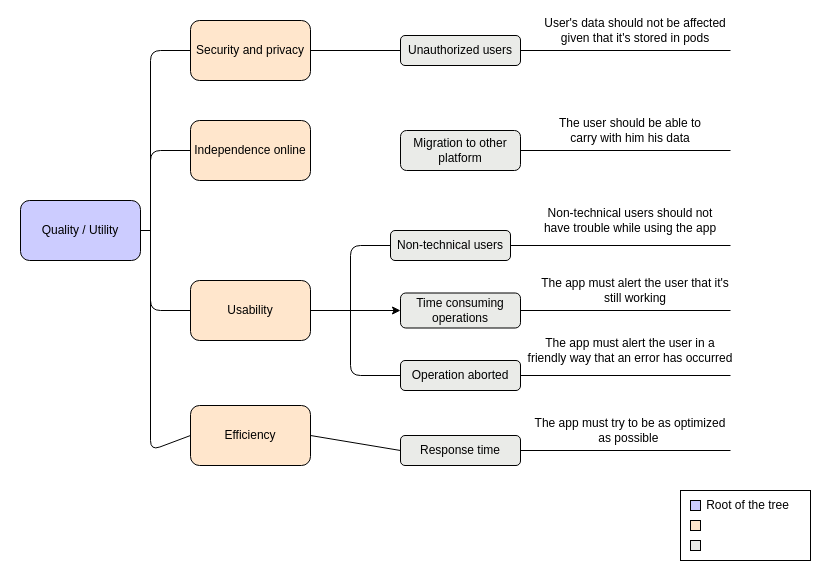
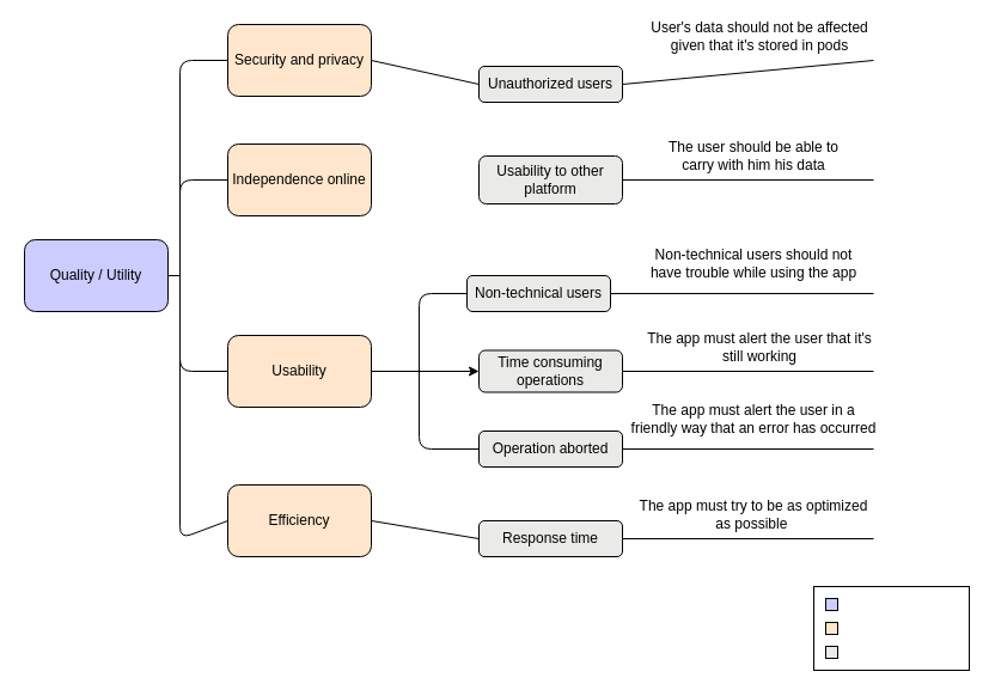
  <mxCell id="0" />
  <mxCell id="1" parent="0" />
  <mxCell id="2" value="Quality / Utility" style="rounded=1;whiteSpace=wrap;html=1;fillColor=#CCCCFF;" vertex="1" parent="1"><mxGeometry x="20" y="200" width="120" height="60" as="geometry" /></mxCell>
  <mxCell id="3" value="Independence online" style="rounded=1;whiteSpace=wrap;html=1;fillColor=#FFE6CC;" vertex="1" parent="1"><mxGeometry x="190" y="120" width="120" height="60" as="geometry" /></mxCell>
  <mxCell id="4" value="Security and privacy" style="rounded=1;whiteSpace=wrap;html=1;fillColor=#FFE6CC;" vertex="1" parent="1"><mxGeometry x="190" y="20" width="120" height="60" as="geometry" /></mxCell>
  <mxCell id="5" value="Usability" style="rounded=1;whiteSpace=wrap;html=1;fillColor=#FFE6CC;" vertex="1" parent="1"><mxGeometry x="190" y="280" width="120" height="60" as="geometry" /></mxCell>
  <mxCell id="6" value="Efficiency" style="rounded=1;whiteSpace=wrap;html=1;fillColor=#FFE6CC;" vertex="1" parent="1"><mxGeometry x="190" y="405" width="120" height="60" as="geometry" /></mxCell>
- <mxCell id="7" value="Unauthorized users" style="rounded=1;whiteSpace=wrap;html=1;strokeColor=#000000;fillColor=#EAEBE8;" vertex="1" parent="1"><mxGeometry x="400" y="35" width="120" height="30" as="geometry" /></mxCell>
+ <mxCell id="7" value="Unauthorized users" style="rounded=1;whiteSpace=wrap;html=1;strokeColor=#000000;fillColor=#EAEBE8;" vertex="1" parent="1"><mxGeometry x="400" y="55" width="120" height="30" as="geometry" /></mxCell>
  <mxCell id="8" value="" style="endArrow=none;html=1;entryX=0;entryY=0.5;entryDx=0;entryDy=0;" edge="1" parent="1" target="4"><mxGeometry width="50" height="50" relative="1" as="geometry"><mxPoint x="150" y="250" as="sourcePoint" /><mxPoint x="150" y="50" as="targetPoint" /><Array as="points"><mxPoint x="150" y="50" /></Array></mxGeometry></mxCell>
  <mxCell id="9" value="User's data should not be affected given that it's stored in pods" style="text;html=1;strokeColor=none;fillColor=none;align=center;verticalAlign=middle;whiteSpace=wrap;rounded=0;" vertex="1" parent="1"><mxGeometry x="540" y="20" width="190" height="20" as="geometry" /></mxCell>
  <mxCell id="10" value="" style="endArrow=none;html=1;exitX=1;exitY=0.5;exitDx=0;exitDy=0;" edge="1" parent="1" source="2"><mxGeometry width="50" height="50" relative="1" as="geometry"><mxPoint x="390" y="260" as="sourcePoint" /><mxPoint x="150" y="230" as="targetPoint" /></mxGeometry></mxCell>
  <mxCell id="11" value="" style="endArrow=none;html=1;entryX=0;entryY=0.5;entryDx=0;entryDy=0;exitX=1;exitY=0.5;exitDx=0;exitDy=0;" edge="1" parent="1" source="4" target="7"><mxGeometry width="50" height="50" relative="1" as="geometry"><mxPoint x="390" y="280" as="sourcePoint" /><mxPoint x="440" y="230" as="targetPoint" /></mxGeometry></mxCell>
  <mxCell id="12" value="" style="endArrow=none;html=1;entryX=1;entryY=0.5;entryDx=0;entryDy=0;" edge="1" parent="1" target="7"><mxGeometry width="50" height="50" relative="1" as="geometry"><mxPoint x="730" y="50" as="sourcePoint" /><mxPoint x="440" y="230" as="targetPoint" /></mxGeometry></mxCell>
  <mxCell id="13" value="" style="endArrow=none;html=1;entryX=0;entryY=0.5;entryDx=0;entryDy=0;" edge="1" parent="1" target="3"><mxGeometry width="50" height="50" relative="1" as="geometry"><mxPoint x="150" y="230" as="sourcePoint" /><mxPoint x="360" y="210" as="targetPoint" /><Array as="points"><mxPoint x="150" y="150" /></Array></mxGeometry></mxCell>
  <mxCell id="14" value="" style="endArrow=none;html=1;entryX=0;entryY=0.5;entryDx=0;entryDy=0;" edge="1" parent="1" target="5"><mxGeometry width="50" height="50" relative="1" as="geometry"><mxPoint x="150" y="230" as="sourcePoint" /><mxPoint x="360" y="210" as="targetPoint" /><Array as="points"><mxPoint x="150" y="310" /></Array></mxGeometry></mxCell>
  <mxCell id="15" value="" style="endArrow=none;html=1;exitX=0;exitY=0.5;exitDx=0;exitDy=0;" edge="1" parent="1" source="6"><mxGeometry width="50" height="50" relative="1" as="geometry"><mxPoint x="310" y="260" as="sourcePoint" /><mxPoint x="150" y="230" as="targetPoint" /><Array as="points"><mxPoint x="150" y="450" /></Array></mxGeometry></mxCell>
- <mxCell id="16" value="Migration to other platform" style="rounded=1;whiteSpace=wrap;html=1;fillColor=#EAEBE8;" vertex="1" parent="1"><mxGeometry x="400" y="130" width="120" height="40" as="geometry" /></mxCell>
+ <mxCell id="16" value="Usability to other platform" style="rounded=1;whiteSpace=wrap;html=1;fillColor=#EAEBE8;" vertex="1" parent="1"><mxGeometry x="400" y="130" width="120" height="40" as="geometry" /></mxCell>
  <mxCell id="17" value="" style="endArrow=none;html=1;entryX=1;entryY=0.5;entryDx=0;entryDy=0;" edge="1" parent="1" target="16"><mxGeometry width="50" height="50" relative="1" as="geometry"><mxPoint x="730" y="150" as="sourcePoint" /><mxPoint x="360" y="210" as="targetPoint" /></mxGeometry></mxCell>
  <mxCell id="18" value="The user should be able to carry with him his data" style="text;html=1;strokeColor=none;fillColor=none;align=center;verticalAlign=middle;whiteSpace=wrap;rounded=0;" vertex="1" parent="1"><mxGeometry x="545" y="120" width="170" height="20" as="geometry" /></mxCell>
  <mxCell id="19" value="Non-technical users" style="rounded=1;whiteSpace=wrap;html=1;fillColor=#EAEBE8;" vertex="1" parent="1"><mxGeometry x="390" y="230" width="120" height="30" as="geometry" /></mxCell>
  <mxCell id="20" value="" style="endArrow=none;html=1;exitX=1;exitY=0.5;exitDx=0;exitDy=0;" edge="1" parent="1" source="19"><mxGeometry width="50" height="50" relative="1" as="geometry"><mxPoint x="340" y="195" as="sourcePoint" /><mxPoint x="730" y="245" as="targetPoint" /></mxGeometry></mxCell>
  <mxCell id="21" value="Non-technical users should not have trouble while using the app" style="text;html=1;strokeColor=none;fillColor=none;align=center;verticalAlign=middle;whiteSpace=wrap;rounded=0;" vertex="1" parent="1"><mxGeometry x="540" y="210" width="180" height="20" as="geometry" /></mxCell>
  <mxCell id="22" value="Time consuming operations" style="rounded=1;whiteSpace=wrap;html=1;fillColor=#EAEBE8;" vertex="1" parent="1"><mxGeometry x="400" y="292.5" width="120" height="35" as="geometry" /></mxCell>
  <mxCell id="23" value="" style="endArrow=classic;html=1;exitX=1;exitY=0.5;exitDx=0;exitDy=0;entryX=0;entryY=0.5;entryDx=0;entryDy=0;" edge="1" parent="1" source="5" target="22"><mxGeometry width="50" height="50" relative="1" as="geometry"><mxPoint x="340" y="260" as="sourcePoint" /><mxPoint x="320" y="310" as="targetPoint" /></mxGeometry></mxCell>
  <mxCell id="24" value="Operation aborted" style="rounded=1;whiteSpace=wrap;html=1;fillColor=#EAEBE8;" vertex="1" parent="1"><mxGeometry x="400" y="360" width="120" height="30" as="geometry" /></mxCell>
  <mxCell id="25" value="The app must alert the user in a friendly way that an error has occurred" style="text;html=1;strokeColor=none;fillColor=none;align=center;verticalAlign=middle;whiteSpace=wrap;rounded=0;" vertex="1" parent="1"><mxGeometry x="525" y="340" width="210" height="20" as="geometry" /></mxCell>
  <mxCell id="26" value="" style="endArrow=none;html=1;exitX=1;exitY=0.5;exitDx=0;exitDy=0;" edge="1" parent="1" source="22"><mxGeometry width="50" height="50" relative="1" as="geometry"><mxPoint x="340" y="260" as="sourcePoint" /><mxPoint x="730" y="310" as="targetPoint" /></mxGeometry></mxCell>
  <mxCell id="27" value="The app must alert the user that it's still working" style="text;html=1;strokeColor=none;fillColor=none;align=center;verticalAlign=middle;whiteSpace=wrap;rounded=0;" vertex="1" parent="1"><mxGeometry x="540" y="280" width="190" height="20" as="geometry" /></mxCell>
  <mxCell id="28" value="" style="endArrow=none;html=1;exitX=1;exitY=0.5;exitDx=0;exitDy=0;" edge="1" parent="1" source="24"><mxGeometry width="50" height="50" relative="1" as="geometry"><mxPoint x="340" y="260" as="sourcePoint" /><mxPoint x="730" y="375" as="targetPoint" /></mxGeometry></mxCell>
  <mxCell id="29" value="" style="endArrow=none;html=1;entryX=0;entryY=0.5;entryDx=0;entryDy=0;" edge="1" parent="1" target="19"><mxGeometry width="50" height="50" relative="1" as="geometry"><mxPoint x="350" y="310" as="sourcePoint" /><mxPoint x="390" y="210" as="targetPoint" /><Array as="points"><mxPoint x="350" y="245" /></Array></mxGeometry></mxCell>
  <mxCell id="30" value="" style="endArrow=none;html=1;exitX=0;exitY=0.5;exitDx=0;exitDy=0;" edge="1" parent="1" source="24"><mxGeometry width="50" height="50" relative="1" as="geometry"><mxPoint x="380" y="400" as="sourcePoint" /><mxPoint x="350" y="310" as="targetPoint" /><Array as="points"><mxPoint x="350" y="375" /></Array></mxGeometry></mxCell>
  <mxCell id="31" value="Response time" style="rounded=1;whiteSpace=wrap;html=1;fillColor=#EAEBE8;" vertex="1" parent="1"><mxGeometry x="400" y="435" width="120" height="30" as="geometry" /></mxCell>
  <mxCell id="32" value="" style="endArrow=none;html=1;exitX=1;exitY=0.5;exitDx=0;exitDy=0;entryX=0;entryY=0.5;entryDx=0;entryDy=0;" edge="1" parent="1" source="6" target="31"><mxGeometry width="50" height="50" relative="1" as="geometry"><mxPoint x="340" y="400" as="sourcePoint" /><mxPoint x="390" y="350" as="targetPoint" /></mxGeometry></mxCell>
  <mxCell id="33" value="" style="endArrow=none;html=1;exitX=1;exitY=0.5;exitDx=0;exitDy=0;" edge="1" parent="1" source="31"><mxGeometry width="50" height="50" relative="1" as="geometry"><mxPoint x="340" y="400" as="sourcePoint" /><mxPoint x="730" y="450" as="targetPoint" /></mxGeometry></mxCell>
  <mxCell id="34" value="The app must try to be as optimized as possible&amp;nbsp;" style="text;html=1;strokeColor=none;fillColor=none;align=center;verticalAlign=middle;whiteSpace=wrap;rounded=0;" vertex="1" parent="1"><mxGeometry x="530" y="420" width="200" height="20" as="geometry" /></mxCell>
  <mxCell id="35" value="" style="rounded=0;whiteSpace=wrap;html=1;strokeColor=#000000;fillColor=#FFFFFF;" vertex="1" parent="1"><mxGeometry x="680" y="490" width="130" height="70" as="geometry" /></mxCell>
  <mxCell id="36" value="" style="whiteSpace=wrap;html=1;aspect=fixed;strokeColor=#000000;fillColor=#CCCCFF;" vertex="1" parent="1"><mxGeometry x="690" y="500" width="10" height="10" as="geometry" /></mxCell>
  <mxCell id="37" value="" style="whiteSpace=wrap;html=1;aspect=fixed;strokeColor=#000000;fillColor=#FFE6CC;" vertex="1" parent="1"><mxGeometry x="690" y="520" width="10" height="10" as="geometry" /></mxCell>
  <mxCell id="38" value="" style="whiteSpace=wrap;html=1;aspect=fixed;strokeColor=#000000;fillColor=#EAEBE8;" vertex="1" parent="1"><mxGeometry x="690" y="540" width="10" height="10" as="geometry" /></mxCell>
- <mxCell id="39" value="Root of the tree" style="text;html=1;strokeColor=none;fillColor=none;align=center;verticalAlign=middle;whiteSpace=wrap;rounded=0;" vertex="1" parent="1"><mxGeometry x="705" y="495" width="85" height="20" as="geometry" /></mxCell>
